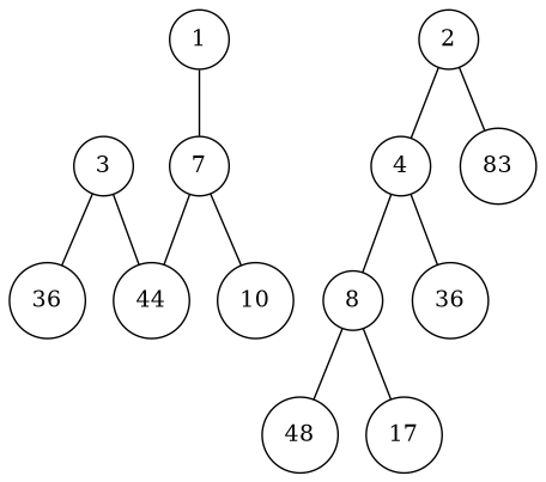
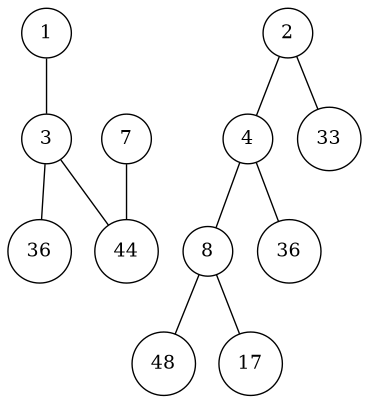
  graph {
    ordering=out
    node [shape=circle]
    1 [width=0.5]
    3 [width=0.5]
    2 [width=0.5]
    4 [width=0.5]
-   n5 [label=83 width=0.5]
+   n5 [label=33 width=0.5]
    n6 [label=36 width=0.5]
    n7 [label=44 width=0.5]
    8 [width=0.5]
    n9 [label=36 width=0.5]
    7 [width=0.5]
-   n11 [label=10 width=0.5]
    n12 [label=48 width=0.5]
    n13 [label=17 width=0.5]
-   1 -- 7
+   1 -- 3
    3 -- n6
    3 -- n7
    2 -- 4
    2 -- n5
    4 -- 8
    4 -- n9
    8 -- n12
    8 -- n13
    7 -- n7
-   7 -- n11
  }
